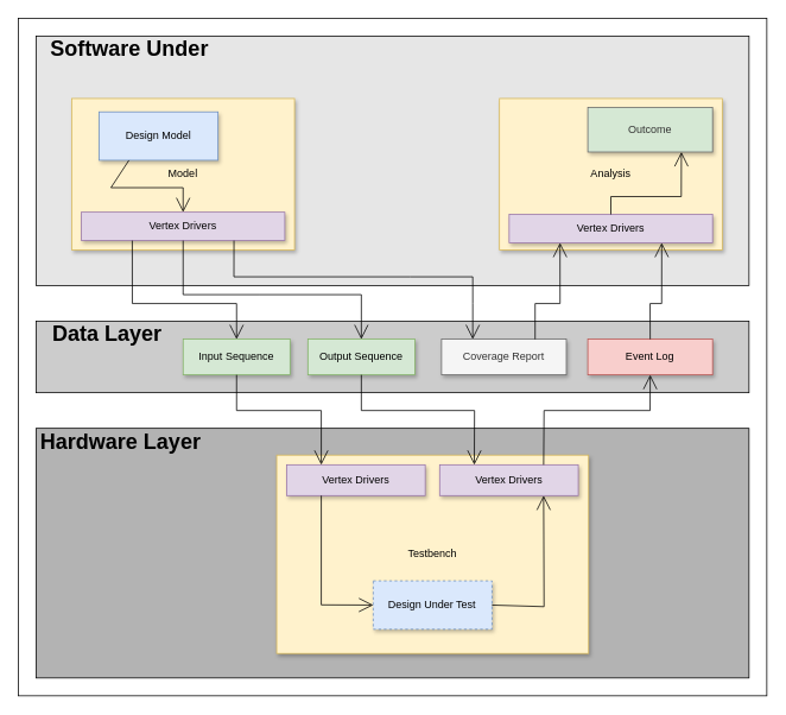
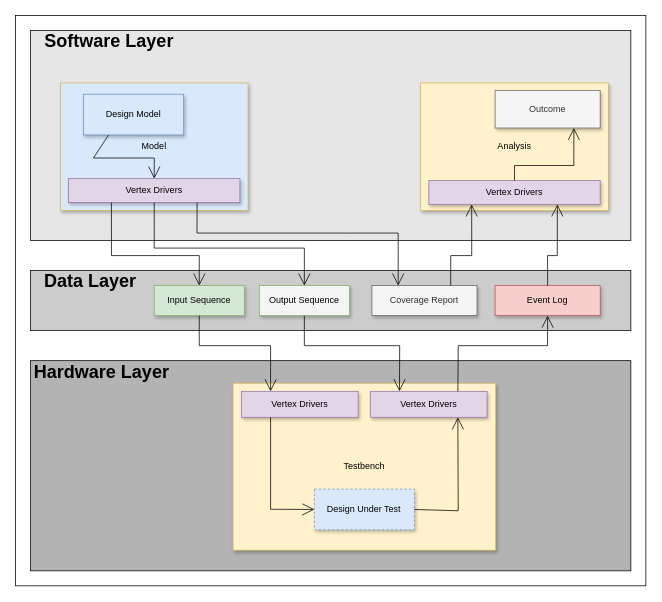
  <mxCell id="0" />
  <mxCell id="1" parent="0" />
  <mxCell id="2" value="" style="group;fillColor=#E6E6E6;gradientColor=none;" parent="1" vertex="1" connectable="0"><mxGeometry x="40" y="40" width="820" height="740" as="geometry" /></mxCell>
  <mxCell id="3" value="" style="rounded=0;whiteSpace=wrap;html=1;" parent="2" vertex="1"><mxGeometry x="-20" y="-20" width="840" height="760" as="geometry" /></mxCell>
  <mxCell id="4" value="" style="rounded=0;whiteSpace=wrap;html=1;fillColor=#E6E6E6;strokeColor=#000000;" parent="2" vertex="1"><mxGeometry width="800" height="280" as="geometry" /></mxCell>
- <mxCell id="5" value="&lt;h1&gt;Software Under&lt;/h1&gt;" style="text;strokeColor=none;align=center;fillColor=none;html=1;verticalAlign=middle;whiteSpace=wrap;rounded=0;" parent="2" vertex="1"><mxGeometry width="210" height="30" as="geometry" /></mxCell>
+ <mxCell id="5" value="&lt;h1&gt;Software Layer&lt;/h1&gt;" style="text;strokeColor=none;align=center;fillColor=none;html=1;verticalAlign=middle;whiteSpace=wrap;rounded=0;" parent="2" vertex="1"><mxGeometry width="210" height="30" as="geometry" /></mxCell>
  <mxCell id="6" value="" style="group" parent="2" vertex="1" connectable="0"><mxGeometry x="40" y="70" width="250" height="170" as="geometry" /></mxCell>
- <mxCell id="7" value="Model" style="rounded=0;whiteSpace=wrap;html=1;shadow=1;fillColor=#fff2cc;strokeColor=#d6b656;" parent="6" vertex="1"><mxGeometry width="250" height="170" as="geometry" /></mxCell>
+ <mxCell id="7" value="Model" style="rounded=0;whiteSpace=wrap;html=1;shadow=1;fillColor=#dae8fc;strokeColor=#d6b656;" parent="6" vertex="1"><mxGeometry width="250" height="170" as="geometry" /></mxCell>
  <mxCell id="8" value="Vertex Drivers" style="rounded=0;whiteSpace=wrap;html=1;shadow=1;fillColor=#e1d5e7;strokeColor=#9673a6;" parent="6" vertex="1"><mxGeometry x="10.87" y="127.5" width="228.261" height="31.875" as="geometry" /></mxCell>
  <mxCell id="9" value="Design Model" style="rounded=0;whiteSpace=wrap;html=1;shadow=1;fillColor=#dae8fc;strokeColor=#6c8ebf;" parent="6" vertex="1"><mxGeometry x="30.873" y="14.998" width="133.333" height="54.268" as="geometry" /></mxCell>
  <mxCell id="10" value="" style="edgeStyle=none;orthogonalLoop=1;jettySize=auto;html=1;rounded=0;endArrow=open;startSize=14;endSize=14;sourcePerimeterSpacing=8;targetPerimeterSpacing=8;entryX=0.5;entryY=0;entryDx=0;entryDy=0;exitX=0.25;exitY=1;exitDx=0;exitDy=0;" parent="6" source="9" target="8" edge="1"><mxGeometry width="120" relative="1" as="geometry"><mxPoint x="68" y="60" as="sourcePoint" /><mxPoint x="290" y="420.854" as="targetPoint" /><Array as="points"><mxPoint x="44" y="100" /><mxPoint x="125" y="100" /></Array></mxGeometry></mxCell>
  <mxCell id="11" value="Analysis" style="rounded=0;whiteSpace=wrap;html=1;shadow=1;fillColor=#fff2cc;strokeColor=#d6b656;" parent="2" vertex="1"><mxGeometry x="520" y="70" width="250" height="170" as="geometry" /></mxCell>
  <mxCell id="12" value="Vertex Drivers" style="rounded=0;whiteSpace=wrap;html=1;shadow=1;fillColor=#e1d5e7;strokeColor=#9673a6;" parent="2" vertex="1"><mxGeometry x="530.87" y="200" width="228.261" height="31.875" as="geometry" /></mxCell>
- <mxCell id="13" value="Outcome" style="rounded=0;whiteSpace=wrap;html=1;shadow=1;fillColor=#d5e8d4;fontColor=#333333;strokeColor=#666666;" parent="2" vertex="1"><mxGeometry x="619.13" y="80" width="140" height="50" as="geometry" /></mxCell>
+ <mxCell id="13" value="Outcome" style="rounded=0;whiteSpace=wrap;html=1;shadow=1;fillColor=#f5f5f5;fontColor=#333333;strokeColor=#666666;" parent="2" vertex="1"><mxGeometry x="619.13" y="80" width="140" height="50" as="geometry" /></mxCell>
  <mxCell id="14" value="" style="edgeStyle=none;orthogonalLoop=1;jettySize=auto;html=1;rounded=0;endArrow=open;startSize=14;endSize=14;sourcePerimeterSpacing=8;targetPerimeterSpacing=8;entryX=0.75;entryY=1;entryDx=0;entryDy=0;exitX=0.5;exitY=0;exitDx=0;exitDy=0;" parent="2" source="12" target="13" edge="1"><mxGeometry width="120" relative="1" as="geometry"><mxPoint x="550.207" y="129.996" as="sourcePoint" /><mxPoint x="631" y="193.23" as="targetPoint" /><Array as="points"><mxPoint x="645" y="180" /><mxPoint x="724" y="180" /></Array></mxGeometry></mxCell>
  <mxCell id="15" value="" style="rounded=0;whiteSpace=wrap;html=1;strokeColor=#000000;fillColor=#CCCCCC;" parent="2" vertex="1"><mxGeometry y="320" width="800" height="80" as="geometry" /></mxCell>
  <mxCell id="16" value="" style="group;shadow=0;" parent="1" vertex="1" connectable="0"><mxGeometry x="25" y="360" width="820" height="80" as="geometry" /></mxCell>
  <mxCell id="17" value="&lt;h1&gt;Data Layer&lt;/h1&gt;" style="text;strokeColor=none;align=center;fillColor=none;html=1;verticalAlign=middle;whiteSpace=wrap;rounded=0;" parent="16" vertex="1"><mxGeometry width="190" height="30" as="geometry" /></mxCell>
  <mxCell id="18" value="Event Log" style="rounded=0;whiteSpace=wrap;html=1;shadow=1;fillColor=#f8cecc;strokeColor=#b85450;" parent="16" vertex="1"><mxGeometry x="634.13" y="20" width="140" height="40" as="geometry" /></mxCell>
  <mxCell id="19" value="Input Sequence" style="rounded=0;whiteSpace=wrap;html=1;shadow=1;fillColor=#d5e8d4;strokeColor=#82b366;" parent="16" vertex="1"><mxGeometry x="180" y="20" width="120" height="40" as="geometry" /></mxCell>
- <mxCell id="20" value="Output Sequence" style="rounded=0;whiteSpace=wrap;html=1;shadow=1;fillColor=#d5e8d4;strokeColor=#82b366;" parent="16" vertex="1"><mxGeometry x="320" y="20" width="120" height="40" as="geometry" /></mxCell>
+ <mxCell id="20" value="Output Sequence" style="rounded=0;whiteSpace=wrap;html=1;shadow=1;fillColor=#f5f5f5;strokeColor=#82b366;" parent="16" vertex="1"><mxGeometry x="320" y="20" width="120" height="40" as="geometry" /></mxCell>
  <mxCell id="21" value="Coverage Report" style="rounded=0;whiteSpace=wrap;html=1;shadow=1;fillColor=#f5f5f5;fontColor=#333333;strokeColor=#666666;" parent="16" vertex="1"><mxGeometry x="470" y="20" width="140" height="40" as="geometry" /></mxCell>
  <mxCell id="22" value="" style="group" parent="1" vertex="1" connectable="0"><mxGeometry x="30" y="480" width="810" height="280" as="geometry" /></mxCell>
  <mxCell id="23" value="" style="rounded=0;whiteSpace=wrap;html=1;fillColor=#B3B3B3;strokeColor=#000000;" parent="22" vertex="1"><mxGeometry x="10" width="800" height="280" as="geometry" /></mxCell>
  <mxCell id="24" value="&lt;h1 style=&quot;border-color: var(--border-color);&quot;&gt;Hardware Layer&lt;/h1&gt;" style="text;strokeColor=none;align=center;fillColor=none;html=1;verticalAlign=middle;whiteSpace=wrap;rounded=0;" parent="22" vertex="1"><mxGeometry width="210" height="30" as="geometry" /></mxCell>
  <mxCell id="25" value="" style="group" parent="22" vertex="1" connectable="0"><mxGeometry x="280" y="30" width="350" height="222.5" as="geometry" /></mxCell>
  <mxCell id="26" value="Testbench" style="rounded=0;whiteSpace=wrap;html=1;shadow=1;fillColor=#fff2cc;strokeColor=#d6b656;" parent="25" vertex="1"><mxGeometry width="350" height="222.5" as="geometry" /></mxCell>
  <mxCell id="27" value="Vertex Drivers" style="rounded=0;whiteSpace=wrap;html=1;shadow=1;fillColor=#e1d5e7;strokeColor=#9673a6;" parent="25" vertex="1"><mxGeometry x="11.111" y="10.854" width="155.556" height="34.601" as="geometry" /></mxCell>
  <mxCell id="28" value="Vertex Drivers" style="rounded=0;whiteSpace=wrap;html=1;shadow=1;fillColor=#e1d5e7;strokeColor=#9673a6;" parent="25" vertex="1"><mxGeometry x="182.856" y="10.854" width="155.556" height="34.601" as="geometry" /></mxCell>
  <mxCell id="29" value="Design Under Test" style="rounded=0;whiteSpace=wrap;html=1;shadow=1;fillColor=#dae8fc;strokeColor=#6c8ebf;dashed=1;" parent="25" vertex="1"><mxGeometry x="108.333" y="141.098" width="133.333" height="54.268" as="geometry" /></mxCell>
  <mxCell id="30" value="" style="edgeStyle=none;orthogonalLoop=1;jettySize=auto;html=1;rounded=0;endArrow=open;startSize=14;endSize=14;sourcePerimeterSpacing=8;targetPerimeterSpacing=8;entryX=0;entryY=0.5;entryDx=0;entryDy=0;exitX=0.25;exitY=1;exitDx=0;exitDy=0;" parent="25" source="27" target="29" edge="1"><mxGeometry width="120" relative="1" as="geometry"><mxPoint y="60" as="sourcePoint" /><mxPoint x="120" y="60" as="targetPoint" /><Array as="points"><mxPoint x="50" y="168" /></Array></mxGeometry></mxCell>
  <mxCell id="31" value="" style="edgeStyle=none;orthogonalLoop=1;jettySize=auto;html=1;rounded=0;endArrow=open;startSize=14;endSize=14;sourcePerimeterSpacing=8;targetPerimeterSpacing=8;entryX=0.75;entryY=1;entryDx=0;entryDy=0;exitX=1;exitY=0.5;exitDx=0;exitDy=0;" parent="25" source="29" target="28" edge="1"><mxGeometry width="120" relative="1" as="geometry"><mxPoint x="-180" y="-60" as="sourcePoint" /><mxPoint x="-60" y="-60" as="targetPoint" /><Array as="points"><mxPoint x="300" y="170" /></Array></mxGeometry></mxCell>
  <mxCell id="32" value="" style="edgeStyle=none;orthogonalLoop=1;jettySize=auto;html=1;rounded=0;endArrow=open;startSize=14;endSize=14;sourcePerimeterSpacing=8;targetPerimeterSpacing=8;entryX=0.5;entryY=0;entryDx=0;entryDy=0;exitX=0.25;exitY=1;exitDx=0;exitDy=0;" parent="1" source="8" target="19" edge="1"><mxGeometry width="140" relative="1" as="geometry"><mxPoint x="202" y="282" as="sourcePoint" /><mxPoint x="265" y="384" as="targetPoint" /><Array as="points"><mxPoint x="148" y="340" /><mxPoint x="265" y="340" /></Array></mxGeometry></mxCell>
  <mxCell id="33" value="" style="edgeStyle=none;orthogonalLoop=1;jettySize=auto;html=1;rounded=0;endArrow=open;startSize=14;endSize=14;sourcePerimeterSpacing=8;targetPerimeterSpacing=8;entryX=0.5;entryY=0;entryDx=0;entryDy=0;exitX=0.5;exitY=1;exitDx=0;exitDy=0;" parent="1" source="8" target="20" edge="1"><mxGeometry width="140" relative="1" as="geometry"><mxPoint x="280" y="280" as="sourcePoint" /><mxPoint x="402.5" y="380" as="targetPoint" /><Array as="points"><mxPoint x="205" y="330" /><mxPoint x="290" y="330" /><mxPoint x="405" y="330" /></Array></mxGeometry></mxCell>
  <mxCell id="34" value="" style="edgeStyle=none;orthogonalLoop=1;jettySize=auto;html=1;rounded=0;endArrow=open;startSize=14;endSize=14;sourcePerimeterSpacing=8;targetPerimeterSpacing=8;entryX=0.25;entryY=0;entryDx=0;entryDy=0;exitX=0.75;exitY=1;exitDx=0;exitDy=0;" parent="1" source="8" target="21" edge="1"><mxGeometry width="140" relative="1" as="geometry"><mxPoint x="370" y="280" as="sourcePoint" /><mxPoint x="570" y="380" as="targetPoint" /><Array as="points"><mxPoint x="262" y="310" /><mxPoint x="460" y="310" /><mxPoint x="530" y="310" /><mxPoint x="530" y="340" /></Array></mxGeometry></mxCell>
  <mxCell id="35" value="" style="edgeStyle=none;orthogonalLoop=1;jettySize=auto;html=1;rounded=0;endArrow=open;startSize=14;endSize=14;sourcePerimeterSpacing=8;targetPerimeterSpacing=8;entryX=0.25;entryY=0;entryDx=0;entryDy=0;exitX=0.5;exitY=1;exitDx=0;exitDy=0;" parent="1" source="19" target="27" edge="1"><mxGeometry width="120" relative="1" as="geometry"><mxPoint x="300" y="380" as="sourcePoint" /><mxPoint x="420" y="380" as="targetPoint" /><Array as="points"><mxPoint x="265" y="460" /><mxPoint x="360" y="460" /></Array></mxGeometry></mxCell>
  <mxCell id="36" value="" style="edgeStyle=none;orthogonalLoop=1;jettySize=auto;html=1;rounded=0;endArrow=open;startSize=14;endSize=14;sourcePerimeterSpacing=8;targetPerimeterSpacing=8;entryX=0.25;entryY=0;entryDx=0;entryDy=0;exitX=0.5;exitY=1;exitDx=0;exitDy=0;" parent="1" source="20" target="28" edge="1"><mxGeometry width="120" relative="1" as="geometry"><mxPoint x="398" y="420" as="sourcePoint" /><mxPoint x="493" y="520.854" as="targetPoint" /><Array as="points"><mxPoint x="405" y="460" /><mxPoint x="532" y="460" /></Array></mxGeometry></mxCell>
  <mxCell id="37" value="" style="edgeStyle=none;orthogonalLoop=1;jettySize=auto;html=1;rounded=0;endArrow=open;startSize=14;endSize=14;sourcePerimeterSpacing=8;targetPerimeterSpacing=8;exitX=0.75;exitY=0;exitDx=0;exitDy=0;entryX=0.5;entryY=1;entryDx=0;entryDy=0;" parent="1" source="28" target="18" edge="1"><mxGeometry width="120" relative="1" as="geometry"><mxPoint x="680" y="510" as="sourcePoint" /><mxPoint x="800" y="510" as="targetPoint" /><Array as="points"><mxPoint x="610" y="460" /><mxPoint x="729" y="460" /></Array></mxGeometry></mxCell>
  <mxCell id="38" value="" style="edgeStyle=none;orthogonalLoop=1;jettySize=auto;html=1;rounded=0;hachureGap=4;fontFamily=Architects Daughter;fontSource=https%3A%2F%2Ffonts.googleapis.com%2Fcss%3Ffamily%3DArchitects%2BDaughter;fontSize=16;endArrow=open;startSize=14;endSize=14;sourcePerimeterSpacing=8;targetPerimeterSpacing=8;entryX=0.75;entryY=1;entryDx=0;entryDy=0;exitX=0.5;exitY=0;exitDx=0;exitDy=0;" parent="1" source="18" target="12" edge="1"><mxGeometry width="120" relative="1" as="geometry"><mxPoint x="750" y="330" as="sourcePoint" /><mxPoint x="870" y="330" as="targetPoint" /><Array as="points"><mxPoint x="729" y="340" /><mxPoint x="742" y="340" /></Array></mxGeometry></mxCell>
  <mxCell id="39" value="" style="edgeStyle=none;orthogonalLoop=1;jettySize=auto;html=1;rounded=0;hachureGap=4;fontFamily=Architects Daughter;fontSource=https%3A%2F%2Ffonts.googleapis.com%2Fcss%3Ffamily%3DArchitects%2BDaughter;fontSize=16;endArrow=open;startSize=14;endSize=14;sourcePerimeterSpacing=8;targetPerimeterSpacing=8;exitX=0.75;exitY=0;exitDx=0;exitDy=0;entryX=0.25;entryY=1;entryDx=0;entryDy=0;" parent="1" source="21" target="12" edge="1"><mxGeometry width="120" relative="1" as="geometry"><mxPoint x="700" y="330" as="sourcePoint" /><mxPoint x="820" y="330" as="targetPoint" /><Array as="points"><mxPoint x="600" y="340" /><mxPoint x="628" y="340" /></Array></mxGeometry></mxCell>
